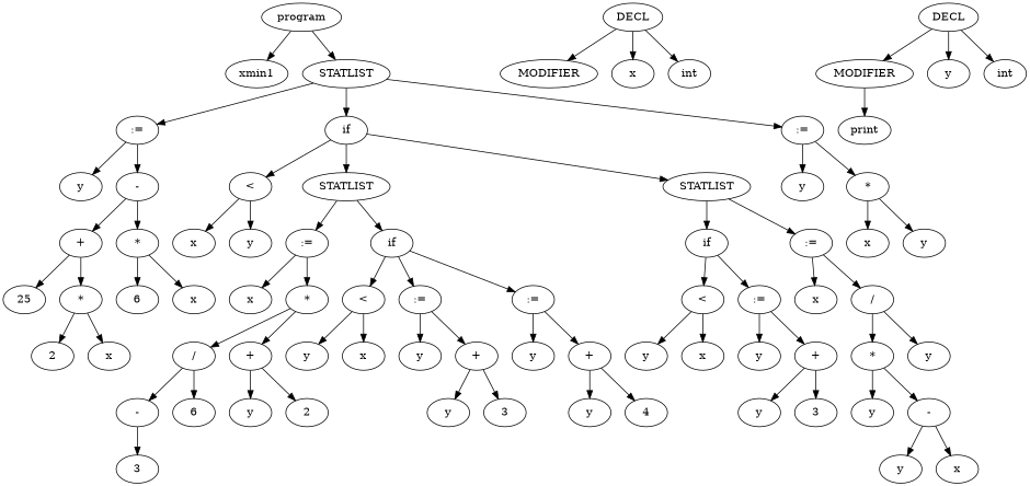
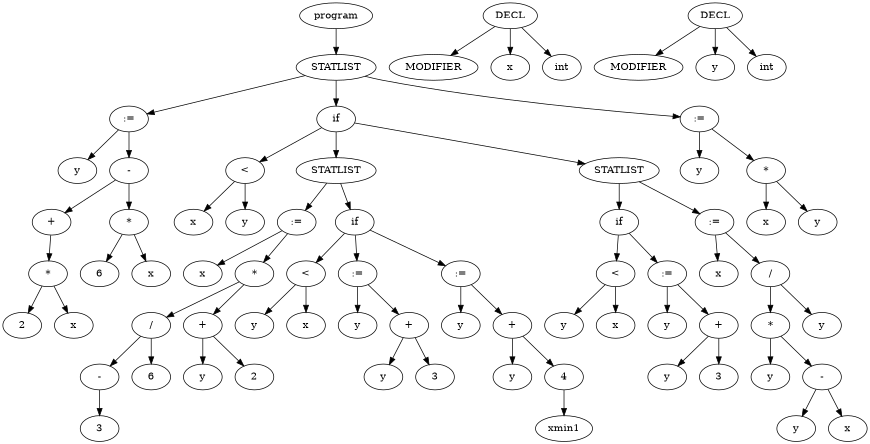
  digraph {
    n1 [label=program]
    n2 [label=xmin1]
    n3 [label=STATLIST]
    n4 [label=":="]
    n5 [label=if]
    n6 [label=":="]
    n7 [label=DECL]
    n8 [label=MODIFIER]
    n9 [label=x]
    n10 [label=int]
    n11 [label=DECL]
    n12 [label=MODIFIER]
    n13 [label=y]
    n14 [label=int]
-   n15 [label=print]
    n16 [label=y]
    n17 [label="-"]
    n18 [label="<"]
    n19 [label=STATLIST]
    n20 [label=STATLIST]
    n21 [label=y]
    n22 [label="*"]
    n23 [label="+"]
    n24 [label="*"]
-   n25 [label=25]
    n26 [label="*"]
    n27 [label=6]
    n28 [label=x]
    n29 [label=2]
    n30 [label=x]
    n31 [label=x]
    n32 [label=y]
    n33 [label=":="]
    n34 [label=if]
    n35 [label=if]
    n36 [label=":="]
    n37 [label=x]
    n38 [label="*"]
    n39 [label="<"]
    n40 [label=":="]
    n41 [label=":="]
    n42 [label="/"]
    n43 [label="+"]
    n44 [label="-"]
    n45 [label=6]
    n46 [label=y]
    n47 [label=2]
    n48 [label=3]
    n49 [label=y]
    n50 [label=x]
    n51 [label=y]
    n52 [label="+"]
    n53 [label=y]
    n54 [label="+"]
    n55 [label=y]
    n56 [label=3]
    n57 [label=y]
    n58 [label=4]
    n59 [label="<"]
    n60 [label=":="]
    n61 [label=x]
    n62 [label="/"]
    n63 [label=y]
    n64 [label=x]
    n65 [label=y]
    n66 [label="+"]
    n67 [label=y]
    n68 [label=3]
    n69 [label="*"]
    n70 [label=y]
    n71 [label=y]
    n72 [label="-"]
    n73 [label=y]
    n74 [label=x]
    n75 [label=x]
    n76 [label=y]
-   n1 -> n2
+   n58 -> n2
    n1 -> n3
    n3 -> n4
    n3 -> n5
    n3 -> n6
    n4 -> n16
    n4 -> n17
    n5 -> n18
    n5 -> n19
    n5 -> n20
    n6 -> n21
    n6 -> n22
    n7 -> n8
    n7 -> n9
    n7 -> n10
    n11 -> n12
    n11 -> n13
    n11 -> n14
-   n12 -> n15
    n17 -> n23
    n17 -> n24
    n18 -> n31
    n18 -> n32
    n19 -> n33
    n19 -> n34
    n20 -> n35
    n20 -> n36
    n22 -> n75
    n22 -> n76
-   n23 -> n25
    n23 -> n26
    n24 -> n27
    n24 -> n28
    n26 -> n29
    n26 -> n30
    n33 -> n37
    n33 -> n38
    n34 -> n39
    n34 -> n40
    n34 -> n41
    n35 -> n59
    n35 -> n60
    n36 -> n61
    n36 -> n62
    n38 -> n42
    n38 -> n43
    n39 -> n49
    n39 -> n50
    n40 -> n51
    n40 -> n52
    n41 -> n53
    n41 -> n54
    n42 -> n44
    n42 -> n45
    n43 -> n46
    n43 -> n47
    n44 -> n48
    n52 -> n55
    n52 -> n56
    n54 -> n57
    n54 -> n58
    n59 -> n63
    n59 -> n64
    n60 -> n65
    n60 -> n66
    n62 -> n69
    n62 -> n70
    n66 -> n67
    n66 -> n68
    n69 -> n71
    n69 -> n72
    n72 -> n73
    n72 -> n74
  }
